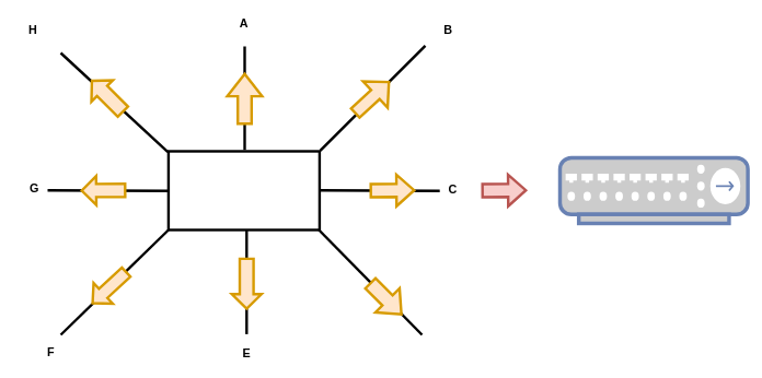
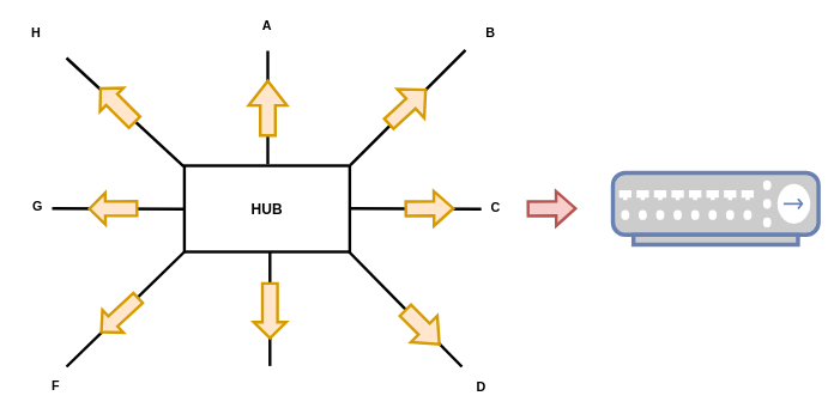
  <mxCell id="0" />
  <mxCell id="1" parent="0" />
  <mxCell id="2" value="" style="fontColor=#0066CC;verticalAlign=top;verticalLabelPosition=bottom;labelPosition=center;align=center;html=1;outlineConnect=0;fillColor=#CCCCCC;strokeColor=#6881B3;gradientColor=none;gradientDirection=north;strokeWidth=2;shape=mxgraph.networks.hub;" vertex="1" parent="1"><mxGeometry x="852" y="240" width="286" height="100" as="geometry" /></mxCell>
  <mxCell id="3" value="" style="rounded=0;whiteSpace=wrap;html=1;strokeWidth=4;" vertex="1" parent="1"><mxGeometry x="256" y="230" width="230" height="120" as="geometry" /></mxCell>
  <mxCell id="4" value="" style="endArrow=none;html=1;rounded=0;strokeWidth=4;" edge="1" parent="1"><mxGeometry width="50" height="50" relative="1" as="geometry"><mxPoint x="372" y="228" as="sourcePoint" /><mxPoint x="372" y="70" as="targetPoint" /></mxGeometry></mxCell>
  <mxCell id="5" value="" style="shape=flexArrow;endArrow=classic;html=1;rounded=0;strokeWidth=4;fillColor=#ffe6cc;strokeColor=#d79b00;endWidth=28;endSize=10;width=18;" edge="1" parent="1"><mxGeometry width="50" height="50" relative="1" as="geometry"><mxPoint x="372" y="190" as="sourcePoint" /><mxPoint x="372" y="110" as="targetPoint" /></mxGeometry></mxCell>
  <mxCell id="6" value="" style="endArrow=none;html=1;rounded=0;strokeWidth=4;" edge="1" parent="1"><mxGeometry width="50" height="50" relative="1" as="geometry"><mxPoint x="375" y="509" as="sourcePoint" /><mxPoint x="375" y="351" as="targetPoint" /></mxGeometry></mxCell>
  <mxCell id="7" value="" style="endArrow=none;html=1;rounded=0;strokeWidth=4;" edge="1" parent="1"><mxGeometry width="50" height="50" relative="1" as="geometry"><mxPoint x="72" y="289.5" as="sourcePoint" /><mxPoint x="255" y="290.5" as="targetPoint" /></mxGeometry></mxCell>
  <mxCell id="8" value="" style="endArrow=none;html=1;rounded=0;strokeWidth=4;" edge="1" parent="1"><mxGeometry width="50" height="50" relative="1" as="geometry"><mxPoint x="486" y="289.5" as="sourcePoint" /><mxPoint x="669" y="290.5" as="targetPoint" /></mxGeometry></mxCell>
  <mxCell id="9" value="" style="endArrow=none;html=1;rounded=0;strokeWidth=4;" edge="1" parent="1"><mxGeometry width="50" height="50" relative="1" as="geometry"><mxPoint x="92" y="80" as="sourcePoint" /><mxPoint x="255" y="231" as="targetPoint" /></mxGeometry></mxCell>
  <mxCell id="10" value="" style="endArrow=none;html=1;rounded=0;strokeWidth=4;" edge="1" parent="1"><mxGeometry width="50" height="50" relative="1" as="geometry"><mxPoint x="485" y="350" as="sourcePoint" /><mxPoint x="642" y="510" as="targetPoint" /></mxGeometry></mxCell>
  <mxCell id="11" value="" style="endArrow=none;html=1;rounded=0;strokeWidth=4;" edge="1" parent="1"><mxGeometry width="50" height="50" relative="1" as="geometry"><mxPoint x="92" y="510" as="sourcePoint" /><mxPoint x="256" y="350" as="targetPoint" /></mxGeometry></mxCell>
  <mxCell id="12" value="" style="endArrow=none;html=1;rounded=0;strokeWidth=4;" edge="1" parent="1"><mxGeometry width="50" height="50" relative="1" as="geometry"><mxPoint x="487" y="229" as="sourcePoint" /><mxPoint x="647" y="69" as="targetPoint" /></mxGeometry></mxCell>
+ <mxCell id="13" value="HUB" style="text;html=1;strokeColor=none;fillColor=none;align=center;verticalAlign=middle;whiteSpace=wrap;rounded=0;fontSize=20;fontStyle=1" vertex="1" parent="1"><mxGeometry x="341" y="275" width="60" height="30" as="geometry" /></mxCell>
  <mxCell id="14" value="" style="shape=flexArrow;endArrow=none;html=1;rounded=0;strokeWidth=4;fillColor=#ffe6cc;strokeColor=#d79b00;endWidth=28;endSize=10;width=18;startArrow=block;endFill=0;" edge="1" parent="1"><mxGeometry width="50" height="50" relative="1" as="geometry"><mxPoint x="375" y="472" as="sourcePoint" /><mxPoint x="375" y="392" as="targetPoint" /></mxGeometry></mxCell>
  <mxCell id="15" value="" style="shape=flexArrow;endArrow=classic;html=1;rounded=0;endWidth=32;endSize=8.03;fillColor=#ffe6cc;strokeColor=#d79b00;strokeWidth=4;width=16;" edge="1" parent="1"><mxGeometry width="50" height="50" relative="1" as="geometry"><mxPoint x="539" y="173" as="sourcePoint" /><mxPoint x="593" y="123" as="targetPoint" /></mxGeometry></mxCell>
  <mxCell id="16" value="" style="shape=flexArrow;endArrow=none;html=1;rounded=0;endWidth=32;endSize=8.03;fillColor=#ffe6cc;strokeColor=#d79b00;strokeWidth=4;width=16;endFill=0;startArrow=block;" edge="1" parent="1"><mxGeometry width="50" height="50" relative="1" as="geometry"><mxPoint x="139" y="463" as="sourcePoint" /><mxPoint x="193" y="413" as="targetPoint" /></mxGeometry></mxCell>
  <mxCell id="17" value="" style="shape=flexArrow;endArrow=classic;html=1;rounded=0;strokeWidth=4;fillColor=#ffe6cc;strokeColor=#d79b00;endWidth=24;endSize=7.65;width=17;" edge="1" parent="1"><mxGeometry width="50" height="50" relative="1" as="geometry"><mxPoint x="562" y="290" as="sourcePoint" /><mxPoint x="632" y="289.5" as="targetPoint" /></mxGeometry></mxCell>
  <mxCell id="18" value="" style="shape=flexArrow;endArrow=none;html=1;rounded=0;strokeWidth=4;fillColor=#ffe6cc;strokeColor=#d79b00;endWidth=24;endSize=7.65;width=17;startArrow=block;startFill=0;endFill=0;" edge="1" parent="1"><mxGeometry width="50" height="50" relative="1" as="geometry"><mxPoint x="122" y="290" as="sourcePoint" /><mxPoint x="192" y="289.5" as="targetPoint" /></mxGeometry></mxCell>
  <mxCell id="19" value="" style="shape=flexArrow;endArrow=classic;html=1;rounded=0;strokeWidth=4;fillColor=#ffe6cc;strokeColor=#d79b00;endWidth=26;endSize=8.65;width=19;" edge="1" parent="1"><mxGeometry width="50" height="50" relative="1" as="geometry"><mxPoint x="562" y="430" as="sourcePoint" /><mxPoint x="612" y="480" as="targetPoint" /></mxGeometry></mxCell>
  <mxCell id="20" value="" style="shape=flexArrow;endArrow=none;html=1;rounded=0;strokeWidth=4;fillColor=#ffe6cc;strokeColor=#d79b00;endWidth=26;endSize=8.65;width=19;startArrow=block;endFill=0;" edge="1" parent="1"><mxGeometry width="50" height="50" relative="1" as="geometry"><mxPoint x="138" y="121" as="sourcePoint" /><mxPoint x="188" y="171" as="targetPoint" /></mxGeometry></mxCell>
  <mxCell id="21" value="" style="shape=flexArrow;endArrow=classic;html=1;rounded=0;strokeWidth=4;fillColor=#f8cecc;strokeColor=#b85450;endWidth=24;endSize=7.65;width=17;" edge="1" parent="1"><mxGeometry width="50" height="50" relative="1" as="geometry"><mxPoint x="732" y="290" as="sourcePoint" /><mxPoint x="802" y="289.5" as="targetPoint" /></mxGeometry></mxCell>
  <mxCell id="22" value="A" style="text;html=1;strokeColor=none;fillColor=none;align=center;verticalAlign=middle;whiteSpace=wrap;rounded=0;fontStyle=1;fontSize=18;" vertex="1" parent="1"><mxGeometry x="341" y="20" width="60" height="30" as="geometry" /></mxCell>
  <mxCell id="23" value="B" style="text;html=1;strokeColor=none;fillColor=none;align=center;verticalAlign=middle;whiteSpace=wrap;rounded=0;fontStyle=1;fontSize=18;" vertex="1" parent="1"><mxGeometry x="652" width="60" height="30" as="geometry" y="30" /></mxCell>
  <mxCell id="24" value="C" style="text;html=1;strokeColor=none;fillColor=none;align=center;verticalAlign=middle;whiteSpace=wrap;rounded=0;fontStyle=1;fontSize=18;" vertex="1" parent="1"><mxGeometry x="659" y="273" width="60" height="30" as="geometry" /></mxCell>
- <mxCell id="26" value="E" style="text;html=1;strokeColor=none;fillColor=none;align=center;verticalAlign=middle;whiteSpace=wrap;rounded=0;fontStyle=1;fontSize=18;" vertex="1" parent="1"><mxGeometry x="345" y="524" width="60" height="30" as="geometry" /></mxCell>
+ <mxCell id="25" value="D" style="text;html=1;strokeColor=none;fillColor=none;align=center;verticalAlign=middle;whiteSpace=wrap;rounded=0;fontStyle=1;fontSize=18;" vertex="1" parent="1"><mxGeometry x="639" y="523" width="60" height="30" as="geometry" /></mxCell>
  <mxCell id="27" value="F" style="text;html=1;strokeColor=none;fillColor=none;align=center;verticalAlign=middle;whiteSpace=wrap;rounded=0;fontStyle=1;fontSize=18;" vertex="1" parent="1"><mxGeometry x="47" y="522" width="60" height="30" as="geometry" /></mxCell>
  <mxCell id="28" value="G" style="text;html=1;strokeColor=none;fillColor=none;align=center;verticalAlign=middle;whiteSpace=wrap;rounded=0;fontStyle=1;fontSize=18;" vertex="1" parent="1"><mxGeometry x="22" y="272" width="60" height="30" as="geometry" /></mxCell>
  <mxCell id="29" value="H" style="text;html=1;strokeColor=none;fillColor=none;align=center;verticalAlign=middle;whiteSpace=wrap;rounded=0;fontStyle=1;fontSize=18;" vertex="1" parent="1"><mxGeometry x="20" y="31" width="60" height="30" as="geometry" /></mxCell>
